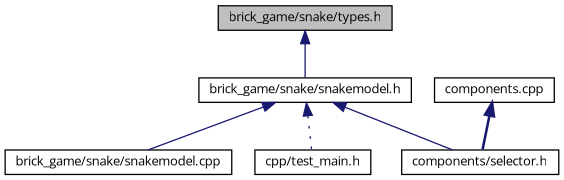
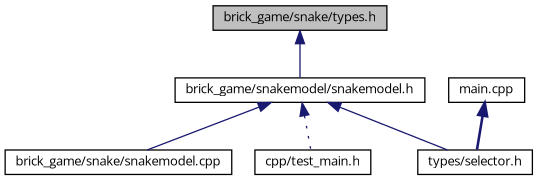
  digraph {
    fontname="Open Sans"
    node [color=black fillcolor=white fontname="Open Sans" fontsize=10 shape=record style=filled]
    edge [color=midnightblue dir=back fontname="Open Sans" fontsize=10 labelfontname=Helvetica labelfontsize=10 style=solid]
    n1 [fillcolor=grey75 fontcolor=black height=0.2 label="brick_game/snake/types.h" width=0.4]
-   n2 [height=0.2 label="brick_game/snake/snakemodel.h" width=0.4]
+   n2 [height=0.2 label="brick_game/snakemodel/snakemodel.h" width=0.4]
    n3 [height=0.2 label="brick_game/snake/snakemodel.cpp" width=0.4]
-   n4 [height=0.2 label="components/selector.h" width=0.4]
+   n4 [height=0.2 label="types/selector.h" width=0.4]
    n5 [height=0.2 label="cpp/test_main.h" width=0.4]
-   n6 [height=0.2 label="components.cpp" width=0.4]
+   n6 [height=0.2 label="main.cpp" width=0.4]
    n1 -> n2
    n2 -> n3
    n2 -> n4
    n2 -> n5 [style=dotted]
    n6 -> n4 [style=bold]
  }
